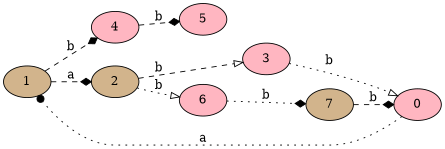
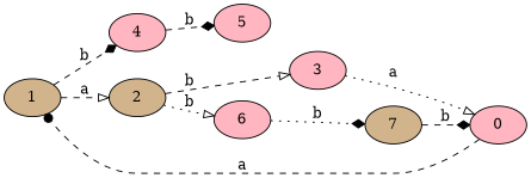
  digraph {
    rankdir=LR
    node [fillcolor=lightpink style=filled]
    edge [arrowhead=diamond style=dashed]
    1 [fillcolor=tan]
    0
    4
    2 [fillcolor=tan]
    5
    3
    6
    7 [fillcolor=tan]
    1 -> 4 [label=b]
-   1 -> 2 [label=a]
-   0 -> 1 [arrowhead=dot label=a style=dotted]
+   1 -> 2 [arrowhead=onormal label=a]
+   0 -> 1 [arrowhead=dot label=a]
    4 -> 5 [label=b]
    2 -> 3 [arrowhead=onormal label=b]
    2 -> 6 [arrowhead=onormal label=b style=dotted]
-   3 -> 0 [arrowhead=onormal label=b style=dotted]
+   3 -> 0 [arrowhead=onormal label=a style=dotted]
    6 -> 7 [label=b style=dotted]
    7 -> 0 [label=b]
  }
